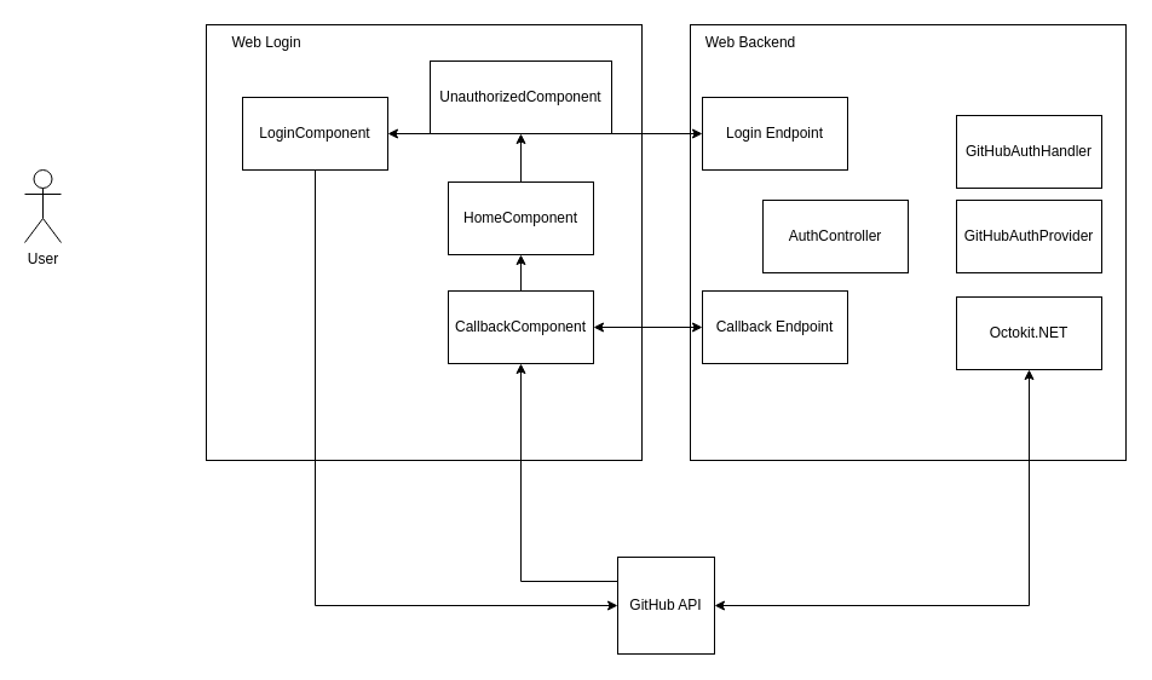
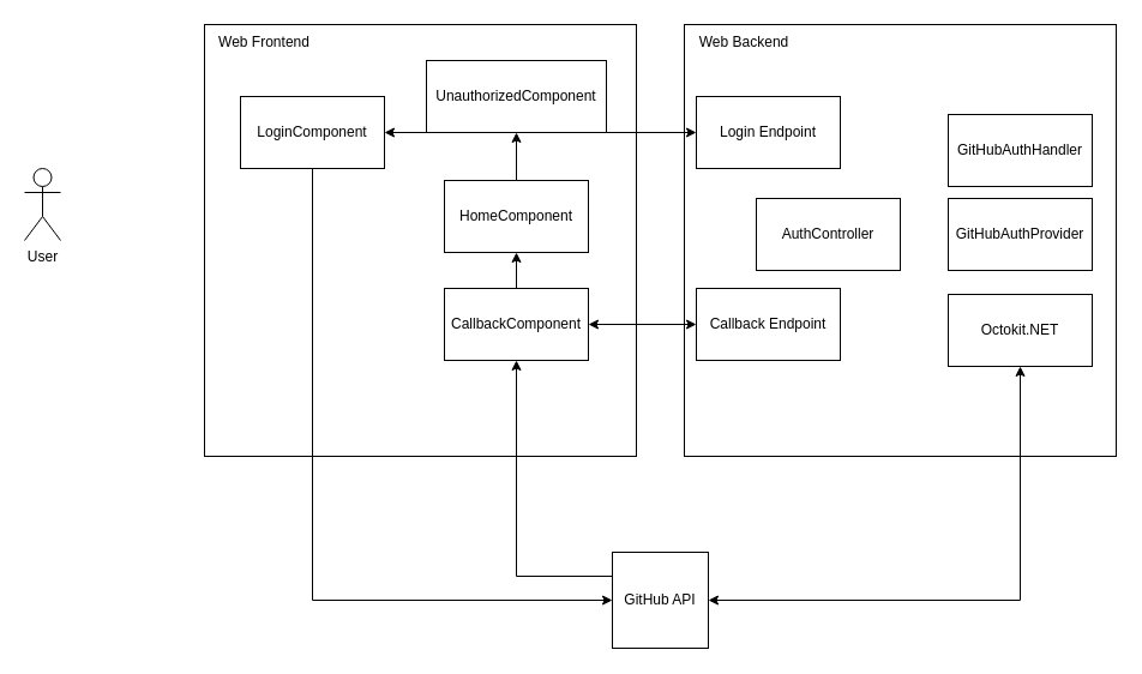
  <mxCell id="0" />
  <mxCell id="1" parent="0" />
  <mxCell id="2" value="" style="whiteSpace=wrap;html=1;aspect=fixed;" vertex="1" parent="1"><mxGeometry x="170" y="20" width="360" height="360" as="geometry" /></mxCell>
- <mxCell id="3" value="Web Login" style="text;html=1;strokeColor=none;fillColor=none;align=center;verticalAlign=middle;whiteSpace=wrap;rounded=0;" vertex="1" parent="1"><mxGeometry x="170" y="20" width="100" height="30" as="geometry" /></mxCell>
+ <mxCell id="3" value="Web Frontend" style="text;html=1;strokeColor=none;fillColor=none;align=center;verticalAlign=middle;whiteSpace=wrap;rounded=0;" vertex="1" parent="1"><mxGeometry x="170" y="20" width="100" height="30" as="geometry" /></mxCell>
  <mxCell id="4" value="" style="whiteSpace=wrap;html=1;aspect=fixed;" vertex="1" parent="1"><mxGeometry x="570" y="20" width="360" height="360" as="geometry" /></mxCell>
  <mxCell id="5" value="Web Backend" style="text;html=1;strokeColor=none;fillColor=none;align=center;verticalAlign=middle;whiteSpace=wrap;rounded=0;" vertex="1" parent="1"><mxGeometry x="570" y="20" width="100" height="30" as="geometry" /></mxCell>
  <mxCell id="6" style="edgeStyle=orthogonalEdgeStyle;rounded=0;orthogonalLoop=1;jettySize=auto;html=1;exitX=0;exitY=0.25;exitDx=0;exitDy=0;entryX=0.5;entryY=1;entryDx=0;entryDy=0;startArrow=none;startFill=0;endArrow=classic;endFill=1;" edge="1" parent="1" source="7" target="21"><mxGeometry relative="1" as="geometry" /></mxCell>
  <mxCell id="7" value="GitHub API" style="whiteSpace=wrap;html=1;aspect=fixed;" vertex="1" parent="1"><mxGeometry x="510" y="460" width="80" height="80" as="geometry" /></mxCell>
  <mxCell id="8" style="edgeStyle=orthogonalEdgeStyle;rounded=0;orthogonalLoop=1;jettySize=auto;html=1;exitX=0.5;exitY=1;exitDx=0;exitDy=0;entryX=1;entryY=0.5;entryDx=0;entryDy=0;startArrow=classic;startFill=1;" edge="1" parent="1" source="9" target="7"><mxGeometry relative="1" as="geometry" /></mxCell>
  <mxCell id="9" value="Octokit.NET" style="rounded=0;whiteSpace=wrap;html=1;" vertex="1" parent="1"><mxGeometry x="790" y="245" width="120" height="60" as="geometry" /></mxCell>
  <mxCell id="10" value="GitHubAuthProvider" style="rounded=0;whiteSpace=wrap;html=1;" vertex="1" parent="1"><mxGeometry x="790" y="165" width="120" height="60" as="geometry" /></mxCell>
  <mxCell id="11" value="GitHubAuthHandler" style="rounded=0;whiteSpace=wrap;html=1;" vertex="1" parent="1"><mxGeometry x="790" y="95" width="120" height="60" as="geometry" /></mxCell>
  <mxCell id="12" value="AuthController" style="rounded=0;whiteSpace=wrap;html=1;" vertex="1" parent="1"><mxGeometry x="630" y="165" width="120" height="60" as="geometry" /></mxCell>
  <mxCell id="13" value="Login Endpoint" style="rounded=0;whiteSpace=wrap;html=1;" vertex="1" parent="1"><mxGeometry x="580" y="80" width="120" height="60" as="geometry" /></mxCell>
  <mxCell id="14" value="Callback Endpoint" style="rounded=0;whiteSpace=wrap;html=1;" vertex="1" parent="1"><mxGeometry x="580" y="240" width="120" height="60" as="geometry" /></mxCell>
  <mxCell id="15" value="User" style="shape=umlActor;verticalLabelPosition=bottom;verticalAlign=top;html=1;outlineConnect=0;" vertex="1" parent="1"><mxGeometry x="20" y="140" width="30" height="60" as="geometry" /></mxCell>
  <mxCell id="16" style="edgeStyle=orthogonalEdgeStyle;rounded=0;orthogonalLoop=1;jettySize=auto;html=1;exitX=0.5;exitY=1;exitDx=0;exitDy=0;entryX=0;entryY=0.5;entryDx=0;entryDy=0;startArrow=none;startFill=0;" edge="1" parent="1" source="18" target="7"><mxGeometry relative="1" as="geometry" /></mxCell>
  <mxCell id="17" style="edgeStyle=orthogonalEdgeStyle;rounded=0;orthogonalLoop=1;jettySize=auto;html=1;exitX=1;exitY=0.5;exitDx=0;exitDy=0;entryX=0;entryY=0.5;entryDx=0;entryDy=0;startArrow=classic;startFill=1;" edge="1" parent="1" source="18" target="13"><mxGeometry relative="1" as="geometry" /></mxCell>
  <mxCell id="18" value="LoginComponent" style="rounded=0;whiteSpace=wrap;html=1;" vertex="1" parent="1"><mxGeometry x="200" y="80" width="120" height="60" as="geometry" /></mxCell>
  <mxCell id="19" style="edgeStyle=orthogonalEdgeStyle;rounded=0;orthogonalLoop=1;jettySize=auto;html=1;exitX=1;exitY=0.5;exitDx=0;exitDy=0;entryX=0;entryY=0.5;entryDx=0;entryDy=0;startArrow=classic;startFill=1;" edge="1" parent="1" source="21" target="14"><mxGeometry relative="1" as="geometry" /></mxCell>
  <mxCell id="20" style="edgeStyle=orthogonalEdgeStyle;rounded=0;orthogonalLoop=1;jettySize=auto;html=1;exitX=0.5;exitY=0;exitDx=0;exitDy=0;entryX=0.5;entryY=1;entryDx=0;entryDy=0;startArrow=none;startFill=0;endArrow=classic;endFill=1;" edge="1" parent="1" source="21" target="23"><mxGeometry relative="1" as="geometry" /></mxCell>
  <mxCell id="21" value="CallbackComponent" style="rounded=0;whiteSpace=wrap;html=1;" vertex="1" parent="1"><mxGeometry x="370" y="240" width="120" height="60" as="geometry" /></mxCell>
  <mxCell id="22" style="edgeStyle=orthogonalEdgeStyle;rounded=0;orthogonalLoop=1;jettySize=auto;html=1;exitX=0.5;exitY=0;exitDx=0;exitDy=0;entryX=0.5;entryY=1;entryDx=0;entryDy=0;startArrow=none;startFill=0;endArrow=classic;endFill=1;" edge="1" parent="1" source="23" target="24"><mxGeometry relative="1" as="geometry" /></mxCell>
  <mxCell id="23" value="HomeComponent" style="rounded=0;whiteSpace=wrap;html=1;" vertex="1" parent="1"><mxGeometry x="370" y="150" width="120" height="60" as="geometry" /></mxCell>
  <mxCell id="24" value="UnauthorizedComponent" style="rounded=0;whiteSpace=wrap;html=1;" vertex="1" parent="1"><mxGeometry x="355" y="50" width="150" height="60" as="geometry" /></mxCell>
